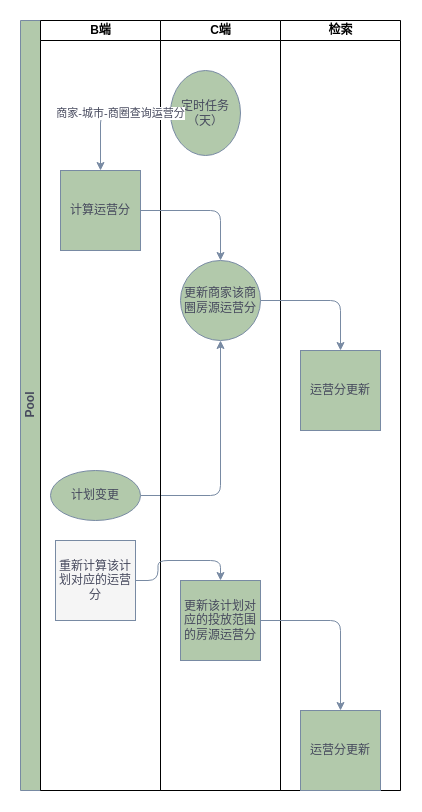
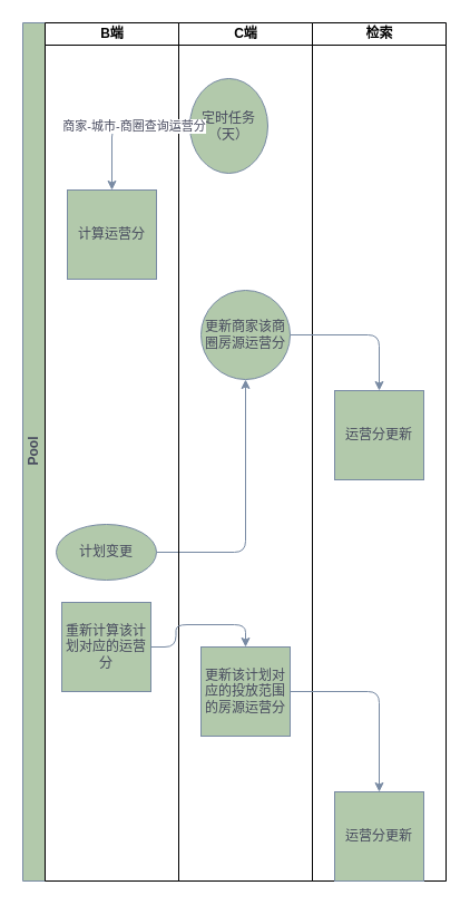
  <mxCell id="0" />
  <mxCell id="1" parent="0" />
  <mxCell id="2" value="Pool" style="swimlane;html=1;childLayout=stackLayout;resizeParent=1;resizeParentMax=0;startSize=20;horizontal=0;horizontalStack=1;rounded=0;sketch=0;strokeColor=#788AA3;fillColor=#B2C9AB;fontColor=#46495D;" vertex="1" parent="1"><mxGeometry x="20" y="20" width="380" height="770" as="geometry" /></mxCell>
  <mxCell id="3" value="B端" style="swimlane;html=1;startSize=20;" vertex="1" parent="2"><mxGeometry x="20" width="120" height="770" as="geometry" /></mxCell>
  <mxCell id="4" value="计算运营分" style="whiteSpace=wrap;html=1;aspect=fixed;rounded=0;sketch=0;strokeColor=#788AA3;fillColor=#B2C9AB;fontColor=#46495D;" vertex="1" parent="3"><mxGeometry x="20" y="150" width="80" height="80" as="geometry" /></mxCell>
  <mxCell id="5" style="edgeStyle=orthogonalEdgeStyle;curved=0;rounded=1;sketch=0;orthogonalLoop=1;jettySize=auto;html=1;strokeColor=#788AA3;fillColor=#B2C9AB;fontColor=#46495D;" edge="1" parent="3" source="6" target="10"><mxGeometry relative="1" as="geometry" /></mxCell>
  <mxCell id="6" value="计划变更" style="ellipse;whiteSpace=wrap;html=1;rounded=0;sketch=0;strokeColor=#788AA3;fillColor=#B2C9AB;fontColor=#46495D;" vertex="1" parent="3"><mxGeometry x="10" y="450" width="90" height="50" as="geometry" /></mxCell>
- <mxCell id="7" value="重新计算该计划对应的运营分" style="whiteSpace=wrap;html=1;aspect=fixed;rounded=0;sketch=0;strokeColor=#788AA3;fillColor=#f5f5f5;fontColor=#46495D;" vertex="1" parent="3"><mxGeometry x="15" y="520" width="80" height="80" as="geometry" /></mxCell>
+ <mxCell id="7" value="重新计算该计划对应的运营分" style="whiteSpace=wrap;html=1;aspect=fixed;rounded=0;sketch=0;strokeColor=#788AA3;fillColor=#B2C9AB;fontColor=#46495D;" vertex="1" parent="3"><mxGeometry x="15" y="520" width="80" height="80" as="geometry" /></mxCell>
  <mxCell id="8" value="C端" style="swimlane;html=1;startSize=20;" vertex="1" parent="2"><mxGeometry x="140" width="120" height="770" as="geometry" /></mxCell>
  <mxCell id="9" value="定时任务（天）" style="ellipse;whiteSpace=wrap;html=1;rounded=0;sketch=0;strokeColor=#788AA3;fillColor=#B2C9AB;fontColor=#46495D;" vertex="1" parent="8"><mxGeometry x="10" y="50" width="70" height="85" as="geometry" /></mxCell>
  <mxCell id="10" value="更新商家该商圈房源运营分" style="ellipse;whiteSpace=wrap;html=1;aspect=fixed;sketch=0;strokeColor=#788AA3;fillColor=#B2C9AB;fontColor=#46495D;" vertex="1" parent="8"><mxGeometry x="20" y="240" width="80" height="80" as="geometry" /></mxCell>
  <mxCell id="11" value="更新该计划对应的投放范围的房源运营分" style="whiteSpace=wrap;html=1;aspect=fixed;rounded=0;sketch=0;strokeColor=#788AA3;fillColor=#B2C9AB;fontColor=#46495D;" vertex="1" parent="8"><mxGeometry x="20" y="560" width="80" height="80" as="geometry" /></mxCell>
  <mxCell id="12" value="检索" style="swimlane;html=1;startSize=20;" vertex="1" parent="2"><mxGeometry x="260" width="120" height="770" as="geometry" /></mxCell>
  <mxCell id="13" value="运营分更新" style="whiteSpace=wrap;html=1;aspect=fixed;rounded=0;sketch=0;strokeColor=#788AA3;fillColor=#B2C9AB;fontColor=#46495D;" vertex="1" parent="12"><mxGeometry x="20" y="330" width="80" height="80" as="geometry" /></mxCell>
  <mxCell id="14" value="运营分更新" style="whiteSpace=wrap;html=1;aspect=fixed;rounded=0;sketch=0;strokeColor=#788AA3;fillColor=#B2C9AB;fontColor=#46495D;" vertex="1" parent="12"><mxGeometry x="20" y="690" width="80" height="80" as="geometry" /></mxCell>
  <mxCell id="15" style="edgeStyle=orthogonalEdgeStyle;curved=0;rounded=1;sketch=0;orthogonalLoop=1;jettySize=auto;html=1;strokeColor=#788AA3;fillColor=#B2C9AB;fontColor=#46495D;" edge="1" parent="2" source="9" target="4"><mxGeometry relative="1" as="geometry" /></mxCell>
  <mxCell id="16" value="商家-城市-商圈查询运营分" style="edgeLabel;html=1;align=center;verticalAlign=middle;resizable=0;points=[];fontColor=#46495D;" vertex="1" connectable="0" parent="15"><mxGeometry x="-0.2" relative="1" as="geometry"><mxPoint as="offset" /></mxGeometry></mxCell>
- <mxCell id="17" style="edgeStyle=orthogonalEdgeStyle;curved=0;rounded=1;sketch=0;orthogonalLoop=1;jettySize=auto;html=1;strokeColor=#788AA3;fillColor=#B2C9AB;fontColor=#46495D;" edge="1" parent="2" source="4" target="10"><mxGeometry relative="1" as="geometry" /></mxCell>
  <mxCell id="18" style="edgeStyle=orthogonalEdgeStyle;curved=0;rounded=1;sketch=0;orthogonalLoop=1;jettySize=auto;html=1;strokeColor=#788AA3;fillColor=#B2C9AB;fontColor=#46495D;" edge="1" parent="2" source="10" target="13"><mxGeometry relative="1" as="geometry" /></mxCell>
  <mxCell id="19" style="edgeStyle=orthogonalEdgeStyle;curved=0;rounded=1;sketch=0;orthogonalLoop=1;jettySize=auto;html=1;entryX=0.5;entryY=0;entryDx=0;entryDy=0;strokeColor=#788AA3;fillColor=#B2C9AB;fontColor=#46495D;" edge="1" parent="2" source="7" target="11"><mxGeometry relative="1" as="geometry" /></mxCell>
  <mxCell id="20" style="edgeStyle=orthogonalEdgeStyle;curved=0;rounded=1;sketch=0;orthogonalLoop=1;jettySize=auto;html=1;strokeColor=#788AA3;fillColor=#B2C9AB;fontColor=#46495D;" edge="1" parent="2" source="11" target="14"><mxGeometry relative="1" as="geometry" /></mxCell>
